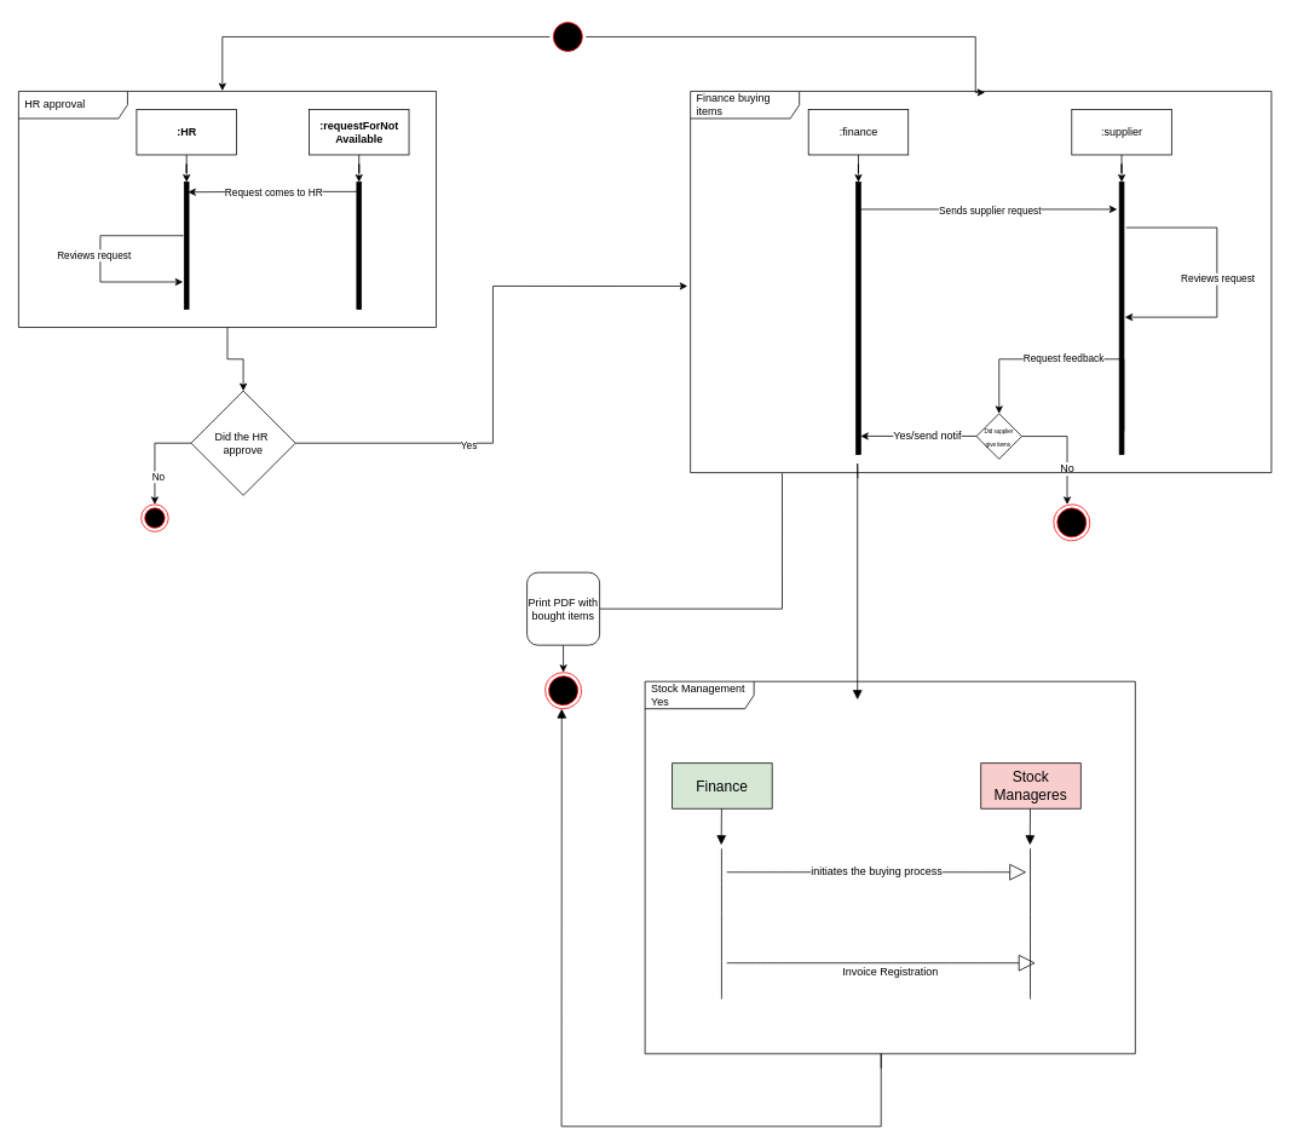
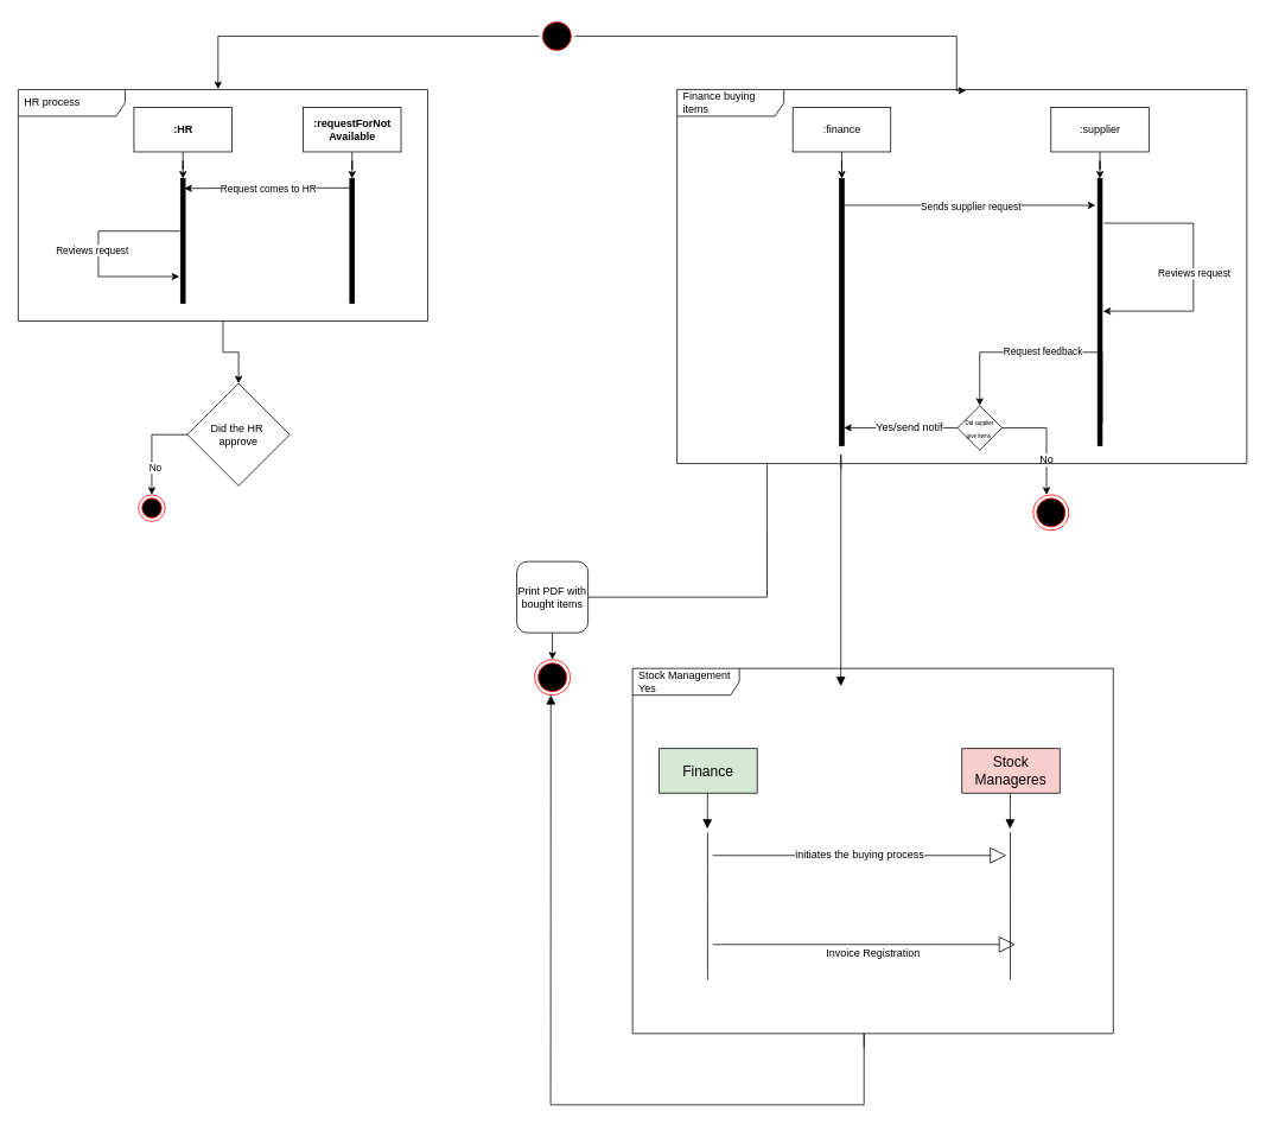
  <mxCell id="0" />
  <mxCell id="1" parent="0" />
  <mxCell id="2" style="edgeStyle=orthogonalEdgeStyle;rounded=0;orthogonalLoop=1;jettySize=auto;html=1;entryX=0.488;entryY=-0.002;entryDx=0;entryDy=0;entryPerimeter=0;" edge="1" parent="1" source="4" target="16"><mxGeometry relative="1" as="geometry"><mxPoint y="100" as="targetPoint" x="350" /></mxGeometry></mxCell>
  <mxCell id="3" style="edgeStyle=orthogonalEdgeStyle;rounded=0;orthogonalLoop=1;jettySize=auto;html=1;entryX=0.507;entryY=0.003;entryDx=0;entryDy=0;entryPerimeter=0;" edge="1" parent="1" source="4" target="41"><mxGeometry relative="1" as="geometry"><mxPoint x="1000" y="40" as="targetPoint" /><Array as="points"><mxPoint x="1074" y="40" /></Array></mxGeometry></mxCell>
  <mxCell id="4" value="" style="ellipse;html=1;shape=startState;fillColor=#000000;strokeColor=#ff0000;" vertex="1" parent="1"><mxGeometry x="605" y="20" width="40" height="40" as="geometry" /></mxCell>
  <mxCell id="5" value="&lt;b&gt;:HR&lt;/b&gt;" style="html=1;" vertex="1" parent="1"><mxGeometry x="150" y="120" width="110" height="50" as="geometry" /></mxCell>
  <mxCell id="6" style="edgeStyle=orthogonalEdgeStyle;rounded=0;orthogonalLoop=1;jettySize=auto;html=1;exitX=0.5;exitY=1;exitDx=0;exitDy=0;" edge="1" parent="1" source="5" target="11"><mxGeometry relative="1" as="geometry" /></mxCell>
  <mxCell id="7" style="edgeStyle=orthogonalEdgeStyle;rounded=0;orthogonalLoop=1;jettySize=auto;html=1;entryX=0.811;entryY=0.079;entryDx=0;entryDy=0;entryPerimeter=0;exitX=0.144;exitY=0.075;exitDx=0;exitDy=0;exitPerimeter=0;" edge="1" parent="1" source="14" target="11"><mxGeometry relative="1" as="geometry"><mxPoint x="220" y="220" as="targetPoint" /></mxGeometry></mxCell>
  <mxCell id="8" value="Request comes to HR" style="edgeLabel;html=1;align=center;verticalAlign=middle;resizable=0;points=[];" vertex="1" connectable="0" parent="7"><mxGeometry x="-0.094" y="1" relative="1" as="geometry"><mxPoint x="-8" as="offset" /></mxGeometry></mxCell>
  <mxCell id="9" style="edgeStyle=orthogonalEdgeStyle;rounded=0;orthogonalLoop=1;jettySize=auto;html=1;" edge="1" parent="1"><mxGeometry relative="1" as="geometry"><mxPoint x="201" y="310" as="targetPoint" /><mxPoint x="200" y="259" as="sourcePoint" /><Array as="points"><mxPoint x="201" y="259" /><mxPoint x="110" y="259" /><mxPoint x="110" y="310" /><mxPoint x="183" y="310" /><mxPoint x="201" y="309" /></Array></mxGeometry></mxCell>
  <mxCell id="10" value="Reviews request" style="edgeLabel;html=1;align=center;verticalAlign=middle;resizable=0;points=[];" vertex="1" connectable="0" parent="9"><mxGeometry x="-0.466" y="-1" relative="1" as="geometry"><mxPoint x="-38" y="22" as="offset" /></mxGeometry></mxCell>
  <mxCell id="11" value="" style="html=1;points=[];perimeter=orthogonalPerimeter;fillColor=strokeColor;" vertex="1" parent="1"><mxGeometry x="202.5" y="200" width="5" height="140" as="geometry" /></mxCell>
  <mxCell id="12" value="&lt;b&gt;:requestForNot&lt;br&gt;Available&lt;/b&gt;" style="html=1;" vertex="1" parent="1"><mxGeometry x="340" y="120" width="110" height="50" as="geometry" /></mxCell>
  <mxCell id="13" style="edgeStyle=orthogonalEdgeStyle;rounded=0;orthogonalLoop=1;jettySize=auto;html=1;exitX=0.5;exitY=1;exitDx=0;exitDy=0;" edge="1" parent="1" source="12" target="14"><mxGeometry relative="1" as="geometry" /></mxCell>
  <mxCell id="14" value="" style="html=1;points=[];perimeter=orthogonalPerimeter;fillColor=strokeColor;" vertex="1" parent="1"><mxGeometry x="392.5" y="200" width="5" height="140" as="geometry" /></mxCell>
  <mxCell id="15" style="edgeStyle=orthogonalEdgeStyle;rounded=0;orthogonalLoop=1;jettySize=auto;html=1;" edge="1" parent="1" source="16" target="21"><mxGeometry relative="1" as="geometry"><mxPoint x="250.08" y="420" as="targetPoint" /></mxGeometry></mxCell>
- <mxCell id="16" value="HR approval" style="shape=umlFrame;whiteSpace=wrap;html=1;width=120;height=30;boundedLbl=1;verticalAlign=middle;align=left;spacingLeft=5;" vertex="1" parent="1"><mxGeometry x="20" y="100" width="460" height="260" as="geometry" /></mxCell>
+ <mxCell id="16" value="HR process" style="shape=umlFrame;whiteSpace=wrap;html=1;width=120;height=30;boundedLbl=1;verticalAlign=middle;align=left;spacingLeft=5;" vertex="1" parent="1"><mxGeometry x="20" y="100" width="460" height="260" as="geometry" /></mxCell>
  <mxCell id="17" style="edgeStyle=orthogonalEdgeStyle;rounded=0;orthogonalLoop=1;jettySize=auto;html=1;" edge="1" parent="1" source="21" target="22"><mxGeometry relative="1" as="geometry"><mxPoint x="170" y="570" as="targetPoint" /></mxGeometry></mxCell>
  <mxCell id="18" value="No" style="edgeLabel;html=1;align=center;verticalAlign=middle;resizable=0;points=[];" vertex="1" connectable="0" parent="17"><mxGeometry x="0.439" y="3" relative="1" as="geometry"><mxPoint as="offset" /></mxGeometry></mxCell>
- <mxCell id="19" style="edgeStyle=orthogonalEdgeStyle;rounded=0;orthogonalLoop=1;jettySize=auto;html=1;entryX=-0.005;entryY=0.511;entryDx=0;entryDy=0;entryPerimeter=0;" edge="1" parent="1" source="21" target="41"><mxGeometry relative="1" as="geometry"><mxPoint x="593.84" y="470" as="targetPoint" /></mxGeometry></mxCell>
- <mxCell id="20" value="Yes" style="edgeLabel;html=1;align=center;verticalAlign=middle;resizable=0;points=[];" vertex="1" connectable="0" parent="19"><mxGeometry x="-0.371" y="-3" relative="1" as="geometry"><mxPoint as="offset" /></mxGeometry></mxCell>
  <mxCell id="21" value="Did the HR&amp;nbsp;&lt;br&gt;approve" style="rhombus;whiteSpace=wrap;html=1;" vertex="1" parent="1"><mxGeometry x="210" y="430" width="115" height="115" as="geometry" /></mxCell>
  <mxCell id="22" value="" style="ellipse;html=1;shape=endState;fillColor=#000000;strokeColor=#ff0000;" vertex="1" parent="1"><mxGeometry x="155" y="555" width="30" height="30" as="geometry" /></mxCell>
  <mxCell id="23" value=":finance" style="html=1;" vertex="1" parent="1"><mxGeometry x="890" y="120" width="110" height="50" as="geometry" /></mxCell>
  <mxCell id="24" value=":supplier" style="html=1;" vertex="1" parent="1"><mxGeometry x="1180" y="120" width="110" height="50" as="geometry" /></mxCell>
  <mxCell id="25" style="edgeStyle=orthogonalEdgeStyle;rounded=0;orthogonalLoop=1;jettySize=auto;html=1;exitX=0.5;exitY=1;exitDx=0;exitDy=0;" edge="1" parent="1" source="23" target="28"><mxGeometry relative="1" as="geometry" /></mxCell>
  <mxCell id="26" style="edgeStyle=orthogonalEdgeStyle;rounded=0;orthogonalLoop=1;jettySize=auto;html=1;" edge="1" parent="1" source="28"><mxGeometry relative="1" as="geometry"><mxPoint x="1230" y="230" as="targetPoint" /><Array as="points"><mxPoint x="1210" y="230" /><mxPoint x="1210" y="230" /></Array></mxGeometry></mxCell>
  <mxCell id="27" value="Sends supplier request" style="edgeLabel;html=1;align=center;verticalAlign=middle;resizable=0;points=[];" vertex="1" connectable="0" parent="26"><mxGeometry x="-0.137" y="-1" relative="1" as="geometry"><mxPoint x="20" as="offset" /></mxGeometry></mxCell>
  <mxCell id="28" value="" style="html=1;points=[];perimeter=orthogonalPerimeter;fillColor=strokeColor;" vertex="1" parent="1"><mxGeometry x="942.5" y="200" width="5" height="300" as="geometry" /></mxCell>
  <mxCell id="29" style="edgeStyle=orthogonalEdgeStyle;rounded=0;orthogonalLoop=1;jettySize=auto;html=1;exitX=0.5;exitY=1;exitDx=0;exitDy=0;" edge="1" parent="1" source="24" target="32"><mxGeometry relative="1" as="geometry" /></mxCell>
  <mxCell id="30" style="edgeStyle=orthogonalEdgeStyle;rounded=0;orthogonalLoop=1;jettySize=auto;html=1;entryX=0.5;entryY=0;entryDx=0;entryDy=0;exitX=-0.009;exitY=0.632;exitDx=0;exitDy=0;exitPerimeter=0;" edge="1" parent="1" target="39"><mxGeometry relative="1" as="geometry"><mxPoint x="1237.445" y="474.6" as="sourcePoint" /><Array as="points"><mxPoint x="1237.99" y="395" /><mxPoint x="1099.99" y="395" /></Array></mxGeometry></mxCell>
  <mxCell id="31" value="Request feedback" style="edgeLabel;html=1;align=center;verticalAlign=middle;resizable=0;points=[];" vertex="1" connectable="0" parent="30"><mxGeometry x="0.12" y="-1" relative="1" as="geometry"><mxPoint x="8" as="offset" /></mxGeometry></mxCell>
  <mxCell id="32" value="" style="html=1;points=[];perimeter=orthogonalPerimeter;fillColor=strokeColor;" vertex="1" parent="1"><mxGeometry x="1232.5" y="200" width="5" height="300" as="geometry" /></mxCell>
  <mxCell id="33" style="edgeStyle=orthogonalEdgeStyle;rounded=0;orthogonalLoop=1;jettySize=auto;html=1;exitX=1.5;exitY=0.167;exitDx=0;exitDy=0;exitPerimeter=0;entryX=1.212;entryY=0.496;entryDx=0;entryDy=0;entryPerimeter=0;" edge="1" parent="1" source="32" target="32"><mxGeometry relative="1" as="geometry"><mxPoint x="1250" y="290" as="targetPoint" /><mxPoint x="1238.855" y="239.24" as="sourcePoint" /><Array as="points"><mxPoint x="1340" y="250" /><mxPoint x="1340" y="349" /></Array></mxGeometry></mxCell>
  <mxCell id="34" value="Reviews request" style="edgeLabel;html=1;align=center;verticalAlign=middle;resizable=0;points=[];" vertex="1" connectable="0" parent="33"><mxGeometry x="0.071" y="2" relative="1" as="geometry"><mxPoint x="-2" y="-5" as="offset" /></mxGeometry></mxCell>
  <mxCell id="35" style="edgeStyle=orthogonalEdgeStyle;rounded=0;orthogonalLoop=1;jettySize=auto;html=1;entryX=1.02;entryY=0.934;entryDx=0;entryDy=0;entryPerimeter=0;" edge="1" parent="1"><mxGeometry relative="1" as="geometry"><mxPoint x="947.5" y="479.83" as="targetPoint" /><mxPoint x="1075.09" y="479.83" as="sourcePoint" /><Array as="points"><mxPoint x="1010.9" y="479.63" /></Array></mxGeometry></mxCell>
  <mxCell id="36" value="Yes/send notif" style="edgeLabel;html=1;align=center;verticalAlign=middle;resizable=0;points=[];fontSize=12;" vertex="1" connectable="0" parent="35"><mxGeometry x="0.491" relative="1" as="geometry"><mxPoint x="40" as="offset" /></mxGeometry></mxCell>
  <mxCell id="37" style="edgeStyle=orthogonalEdgeStyle;rounded=0;orthogonalLoop=1;jettySize=auto;html=1;" edge="1" parent="1" source="39"><mxGeometry relative="1" as="geometry"><mxPoint x="1174.99" y="555" as="targetPoint" /><Array as="points"><mxPoint x="1174.99" y="480" /></Array></mxGeometry></mxCell>
  <mxCell id="38" value="&lt;font style=&quot;font-size: 12px;&quot;&gt;No&lt;/font&gt;" style="edgeLabel;html=1;align=center;verticalAlign=middle;resizable=0;points=[];fontSize=6;" vertex="1" connectable="0" parent="37"><mxGeometry x="0.512" y="-3" relative="1" as="geometry"><mxPoint x="3" y="-9" as="offset" /></mxGeometry></mxCell>
  <mxCell id="39" value="&lt;font style=&quot;font-size: 6px;&quot;&gt;Did supplier&lt;br&gt;give items&amp;nbsp;&lt;/font&gt;" style="rhombus;whiteSpace=wrap;html=1;" vertex="1" parent="1"><mxGeometry x="1074.99" y="455" width="50" height="50" as="geometry" /></mxCell>
  <mxCell id="40" value="" style="ellipse;html=1;shape=endState;fillColor=#000000;strokeColor=#ff0000;fontSize=12;rotation=5;" vertex="1" parent="1"><mxGeometry x="1160" y="555" width="40" height="40" as="geometry" /></mxCell>
  <mxCell id="41" value="Finance buying items" style="shape=umlFrame;whiteSpace=wrap;html=1;width=120;height=30;boundedLbl=1;verticalAlign=middle;align=left;spacingLeft=5;fontSize=12;" vertex="1" parent="1"><mxGeometry x="760" y="100" width="640" height="420" as="geometry" /></mxCell>
  <mxCell id="42" style="edgeStyle=orthogonalEdgeStyle;rounded=0;orthogonalLoop=1;jettySize=auto;html=1;fontSize=12;exitX=0.158;exitY=1.002;exitDx=0;exitDy=0;exitPerimeter=0;entryX=1;entryY=0.5;entryDx=0;entryDy=0;endArrow=none;" edge="1" parent="1" source="41" target="44"><mxGeometry relative="1" as="geometry" /></mxCell>
  <mxCell id="43" style="edgeStyle=orthogonalEdgeStyle;rounded=0;orthogonalLoop=1;jettySize=auto;html=1;fontSize=12;" edge="1" parent="1" source="44"><mxGeometry relative="1" as="geometry"><mxPoint x="620" y="740" as="targetPoint" /></mxGeometry></mxCell>
  <mxCell id="44" value="Print PDF with bought items" style="whiteSpace=wrap;html=1;rounded=1;" vertex="1" parent="1"><mxGeometry x="580" y="630" width="80" height="80" as="geometry" /></mxCell>
  <mxCell id="45" value="" style="ellipse;html=1;shape=endState;fillColor=#000000;strokeColor=#ff0000;fontSize=12;rotation=5;" vertex="1" parent="1"><mxGeometry x="600" y="740" width="40" height="40" as="geometry" /></mxCell>
  <mxCell id="46" value="" style="html=1;verticalAlign=bottom;endArrow=block;curved=0;rounded=0;fontSize=12;startSize=8;endSize=8;exitX=0.288;exitY=1.015;exitDx=0;exitDy=0;exitPerimeter=0;" edge="1" parent="1" source="41"><mxGeometry width="80" relative="1" as="geometry"><mxPoint x="920" y="574.33" as="sourcePoint" /><mxPoint x="944" y="770" as="targetPoint" /><Array as="points"><mxPoint x="944" y="510" /></Array></mxGeometry></mxCell>
  <mxCell id="47" value="Stock Management Yes" style="shape=umlFrame;whiteSpace=wrap;html=1;width=120;height=30;boundedLbl=1;verticalAlign=middle;align=left;spacingLeft=5;fontSize=12;" vertex="1" parent="1"><mxGeometry x="710" y="750" width="540" height="410" as="geometry" /></mxCell>
  <mxCell id="48" value="Finance" style="html=1;whiteSpace=wrap;fontSize=16;fillColor=#d5e8d4;" vertex="1" parent="1"><mxGeometry x="740" y="840" width="110" height="50" as="geometry" /></mxCell>
  <mxCell id="49" value="Stock Manageres" style="html=1;whiteSpace=wrap;fontSize=16;fillColor=#f8cecc;" vertex="1" parent="1"><mxGeometry x="1080" y="840" width="110" height="50" as="geometry" /></mxCell>
  <mxCell id="50" value="" style="html=1;verticalAlign=bottom;endArrow=block;curved=0;rounded=0;fontSize=12;startSize=8;endSize=8;exitX=0.778;exitY=0.371;exitDx=0;exitDy=0;exitPerimeter=0;" edge="1" parent="1"><mxGeometry width="80" relative="1" as="geometry"><mxPoint x="794.33" y="890" as="sourcePoint" /><mxPoint x="794" y="930" as="targetPoint" /><Array as="points" /></mxGeometry></mxCell>
  <mxCell id="51" value="" style="html=1;verticalAlign=bottom;endArrow=block;curved=0;rounded=0;fontSize=12;startSize=8;endSize=8;exitX=0.778;exitY=0.371;exitDx=0;exitDy=0;exitPerimeter=0;" edge="1" parent="1"><mxGeometry width="80" relative="1" as="geometry"><mxPoint x="1134.33" y="890" as="sourcePoint" /><mxPoint x="1134" y="930" as="targetPoint" /><Array as="points" /></mxGeometry></mxCell>
  <mxCell id="52" value="" style="endArrow=none;html=1;rounded=0;fontSize=12;startSize=8;endSize=8;curved=1;" edge="1" parent="1"><mxGeometry relative="1" as="geometry"><mxPoint x="794.33" y="1099.67" as="sourcePoint" /><mxPoint x="794.33" y="934" as="targetPoint" /><Array as="points" /></mxGeometry></mxCell>
  <mxCell id="53" value="" style="endArrow=none;html=1;rounded=0;fontSize=12;startSize=8;endSize=8;curved=1;" edge="1" parent="1"><mxGeometry relative="1" as="geometry"><mxPoint x="1134.33" y="1099.67" as="sourcePoint" /><mxPoint x="1134.33" y="934" as="targetPoint" /><Array as="points" /></mxGeometry></mxCell>
  <mxCell id="54" value="Invoice Registration&lt;br&gt;" style="endArrow=block;endSize=16;endFill=0;html=1;rounded=0;fontSize=12;curved=1;" edge="1" parent="1"><mxGeometry x="0.059" y="-10" width="160" relative="1" as="geometry"><mxPoint x="800" y="1060" as="sourcePoint" /><mxPoint x="1140" y="1060" as="targetPoint" /><mxPoint as="offset" /></mxGeometry></mxCell>
  <mxCell id="55" value=" initiates the buying process" style="endArrow=block;endSize=16;endFill=0;html=1;rounded=0;fontSize=12;curved=1;" edge="1" parent="1"><mxGeometry width="160" relative="1" as="geometry"><mxPoint x="800" y="960" as="sourcePoint" /><mxPoint x="1130" y="960" as="targetPoint" /></mxGeometry></mxCell>
  <mxCell id="56" value="" style="html=1;verticalAlign=bottom;endArrow=block;curved=0;rounded=0;fontSize=12;startSize=8;endSize=8;exitX=0.288;exitY=1.015;exitDx=0;exitDy=0;exitPerimeter=0;entryX=0.5;entryY=1;entryDx=0;entryDy=0;" edge="1" parent="1" target="45"><mxGeometry width="80" relative="1" as="geometry"><mxPoint x="970" y="1176" as="sourcePoint" /><mxPoint x="630" y="1240" as="targetPoint" /><Array as="points"><mxPoint x="970" y="1160" /><mxPoint x="970" y="1240" /><mxPoint x="618" y="1240" /></Array></mxGeometry></mxCell>
